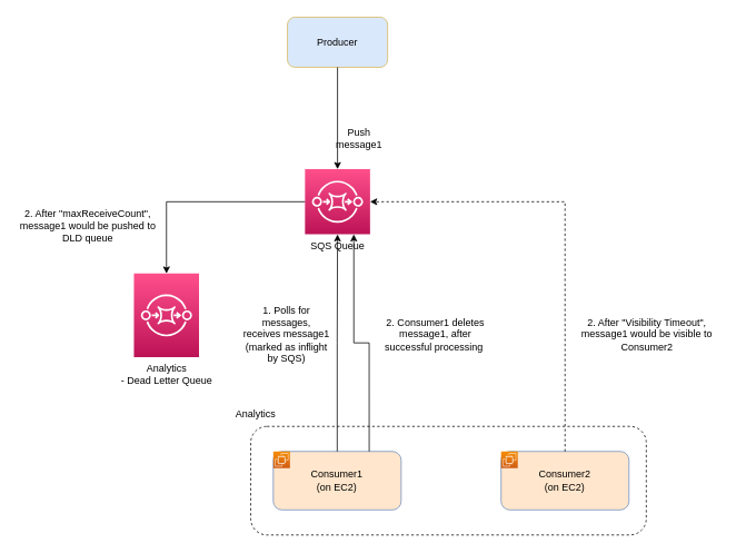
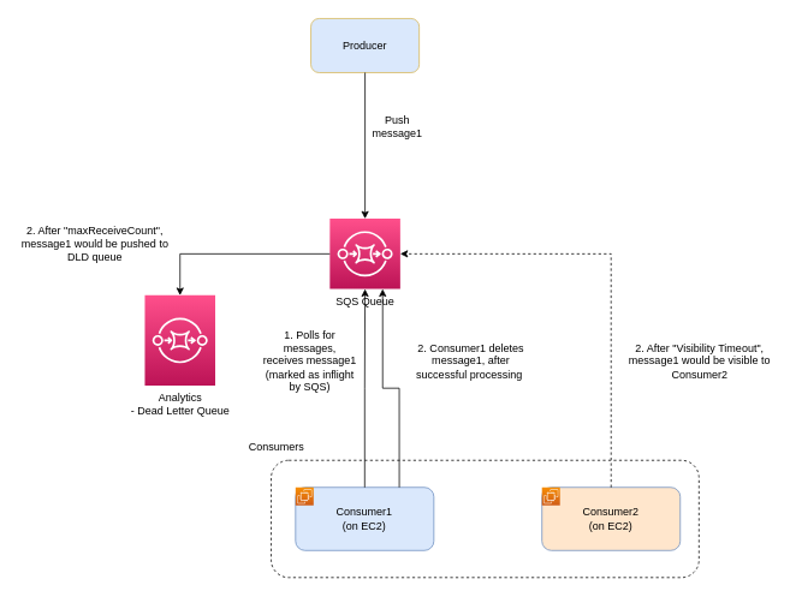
  <mxCell id="0" />
  <mxCell id="1" parent="0" />
  <mxCell id="2" value="" style="rounded=1;whiteSpace=wrap;html=1;dashed=1;" parent="1" vertex="1"><mxGeometry x="300" y="510" width="474" height="130" as="geometry" /></mxCell>
- <mxCell id="3" value="&lt;span style=&quot;color: rgb(0, 0, 0);&quot;&gt;SQS Queue&lt;/span&gt;" style="sketch=0;points=[[0,0,0],[0.25,0,0],[0.5,0,0],[0.75,0,0],[1,0,0],[0,1,0],[0.25,1,0],[0.5,1,0],[0.75,1,0],[1,1,0],[0,0.25,0],[0,0.5,0],[0,0.75,0],[1,0.25,0],[1,0.5,0],[1,0.75,0]];outlineConnect=0;fontColor=#232F3E;gradientColor=#FF4F8B;gradientDirection=north;fillColor=#BC1356;strokeColor=#ffffff;dashed=0;verticalLabelPosition=bottom;verticalAlign=top;align=center;html=1;fontSize=12;fontStyle=0;aspect=fixed;shape=mxgraph.aws4.resourceIcon;resIcon=mxgraph.aws4.sqs;" parent="1" vertex="1"><mxGeometry x="365" y="202" width="78" height="78" as="geometry" /></mxCell>
+ <mxCell id="3" value="&lt;span style=&quot;color: rgb(0, 0, 0);&quot;&gt;SQS Queue&lt;/span&gt;" style="sketch=0;points=[[0,0,0],[0.25,0,0],[0.5,0,0],[0.75,0,0],[1,0,0],[0,1,0],[0.25,1,0],[0.5,1,0],[0.75,1,0],[1,1,0],[0,0.25,0],[0,0.5,0],[0,0.75,0],[1,0.25,0],[1,0.5,0],[1,0.75,0]];outlineConnect=0;fontColor=#232F3E;gradientColor=#FF4F8B;gradientDirection=north;fillColor=#BC1356;strokeColor=#ffffff;dashed=0;verticalLabelPosition=bottom;verticalAlign=top;align=center;html=1;fontSize=12;fontStyle=0;aspect=fixed;shape=mxgraph.aws4.resourceIcon;resIcon=mxgraph.aws4.sqs;" parent="1" vertex="1"><mxGeometry x="365" y="242" width="78" height="78" as="geometry" /></mxCell>
  <mxCell id="4" value="Producer" style="rounded=1;whiteSpace=wrap;html=1;fillColor=#dae8fc;strokeColor=#d6b656;" parent="1" vertex="1"><mxGeometry x="344" y="20" width="120" height="60" as="geometry" /></mxCell>
  <mxCell id="5" value="" style="endArrow=classic;html=1;rounded=0;exitX=0.5;exitY=1;exitDx=0;exitDy=0;entryX=0.5;entryY=0;entryDx=0;entryDy=0;entryPerimeter=0;" parent="1" source="4" target="3" edge="1"><mxGeometry width="50" height="50" relative="1" as="geometry"><mxPoint x="380" y="255" as="sourcePoint" /><mxPoint x="430" y="205" as="targetPoint" /></mxGeometry></mxCell>
- <mxCell id="6" value="Push message1" style="text;html=1;strokeColor=none;fillColor=none;align=center;verticalAlign=middle;whiteSpace=wrap;rounded=0;" parent="1" vertex="1"><mxGeometry x="400" y="150" width="60" height="30" as="geometry" /></mxCell>
- <mxCell id="7" value="&lt;span style=&quot;&quot;&gt;Consumer1&lt;br&gt;(on EC2)&lt;/span&gt;" style="rounded=1;whiteSpace=wrap;html=1;fillColor=#ffe6cc;strokeColor=#6c8ebf;" parent="1" vertex="1"><mxGeometry x="327" y="540" width="153.25" height="70" as="geometry" /></mxCell>
+ <mxCell id="6" value="Push message1" style="text;html=1;strokeColor=none;fillColor=none;align=center;verticalAlign=middle;whiteSpace=wrap;rounded=0;" parent="1" vertex="1"><mxGeometry x="410" y="125" width="60" height="30" as="geometry" /></mxCell>
+ <mxCell id="7" value="&lt;span style=&quot;&quot;&gt;Consumer1&lt;br&gt;(on EC2)&lt;/span&gt;" style="rounded=1;whiteSpace=wrap;html=1;fillColor=#dae8fc;strokeColor=#6c8ebf;" parent="1" vertex="1"><mxGeometry x="327" y="540" width="153.25" height="70" as="geometry" /></mxCell>
  <mxCell id="8" value="" style="sketch=0;points=[[0,0,0],[0.25,0,0],[0.5,0,0],[0.75,0,0],[1,0,0],[0,1,0],[0.25,1,0],[0.5,1,0],[0.75,1,0],[1,1,0],[0,0.25,0],[0,0.5,0],[0,0.75,0],[1,0.25,0],[1,0.5,0],[1,0.75,0]];outlineConnect=0;fontColor=#232F3E;gradientColor=#F78E04;gradientDirection=north;fillColor=#D05C17;strokeColor=#ffffff;dashed=0;verticalLabelPosition=bottom;verticalAlign=top;align=center;html=1;fontSize=12;fontStyle=0;aspect=fixed;shape=mxgraph.aws4.resourceIcon;resIcon=mxgraph.aws4.ec2;" parent="1" vertex="1"><mxGeometry x="327" y="540" width="20" height="20" as="geometry" /></mxCell>
  <mxCell id="9" value="" style="endArrow=classic;html=1;rounded=0;exitX=0.5;exitY=0;exitDx=0;exitDy=0;entryX=0.5;entryY=1;entryDx=0;entryDy=0;entryPerimeter=0;edgeStyle=orthogonalEdgeStyle;" parent="1" source="7" target="3" edge="1"><mxGeometry width="50" height="50" relative="1" as="geometry"><mxPoint x="380" y="515" as="sourcePoint" /><mxPoint x="430" y="465" as="targetPoint" /></mxGeometry></mxCell>
  <mxCell id="10" value="1. Polls for messages, receives message1 &lt;br&gt;(marked as inflight by SQS)" style="text;html=1;strokeColor=none;fillColor=none;align=center;verticalAlign=middle;whiteSpace=wrap;rounded=0;" parent="1" vertex="1"><mxGeometry x="290" y="385" width="106" height="30" as="geometry" /></mxCell>
  <mxCell id="11" value="2. Consumer1 deletes message1, after &lt;br&gt;successful processing&amp;nbsp;" style="text;html=1;strokeColor=none;fillColor=none;align=center;verticalAlign=middle;whiteSpace=wrap;rounded=0;" parent="1" vertex="1"><mxGeometry x="443" y="385" width="157" height="30" as="geometry" /></mxCell>
  <mxCell id="12" value="" style="endArrow=classic;html=1;rounded=0;exitX=0.75;exitY=0;exitDx=0;exitDy=0;entryX=0.75;entryY=1;entryDx=0;entryDy=0;entryPerimeter=0;edgeStyle=orthogonalEdgeStyle;" parent="1" source="7" target="3" edge="1"><mxGeometry width="50" height="50" relative="1" as="geometry"><mxPoint x="380" y="445" as="sourcePoint" /><mxPoint x="430" y="395" as="targetPoint" /></mxGeometry></mxCell>
  <mxCell id="13" value="&lt;span style=&quot;&quot;&gt;Consumer2&lt;br&gt;(on EC2)&lt;/span&gt;" style="rounded=1;whiteSpace=wrap;html=1;fillColor=#ffe6cc;strokeColor=#6c8ebf;" parent="1" vertex="1"><mxGeometry x="600" y="540" width="153.25" height="70" as="geometry" /></mxCell>
  <mxCell id="14" value="" style="sketch=0;points=[[0,0,0],[0.25,0,0],[0.5,0,0],[0.75,0,0],[1,0,0],[0,1,0],[0.25,1,0],[0.5,1,0],[0.75,1,0],[1,1,0],[0,0.25,0],[0,0.5,0],[0,0.75,0],[1,0.25,0],[1,0.5,0],[1,0.75,0]];outlineConnect=0;fontColor=#232F3E;gradientColor=#F78E04;gradientDirection=north;fillColor=#D05C17;strokeColor=#ffffff;dashed=0;verticalLabelPosition=bottom;verticalAlign=top;align=center;html=1;fontSize=12;fontStyle=0;aspect=fixed;shape=mxgraph.aws4.resourceIcon;resIcon=mxgraph.aws4.ec2;" parent="1" vertex="1"><mxGeometry x="600" y="540" width="20" height="20" as="geometry" /></mxCell>
  <mxCell id="15" value="2. After &quot;maxReceiveCount&quot;, message1 would be pushed to DLD queue" style="text;html=1;strokeColor=none;fillColor=none;align=center;verticalAlign=middle;whiteSpace=wrap;rounded=0;" parent="1" vertex="1"><mxGeometry x="20" y="255" width="170" height="30" as="geometry" /></mxCell>
  <mxCell id="16" value="&lt;span style=&quot;color: rgb(0, 0, 0);&quot;&gt;Analytics &lt;br&gt;- Dead Letter Queue&lt;/span&gt;" style="sketch=0;points=[[0,0,0],[0.25,0,0],[0.5,0,0],[0.75,0,0],[1,0,0],[0,1,0],[0.25,1,0],[0.5,1,0],[0.75,1,0],[1,1,0],[0,0.25,0],[0,0.5,0],[0,0.75,0],[1,0.25,0],[1,0.5,0],[1,0.75,0]];outlineConnect=0;fontColor=#232F3E;gradientColor=#FF4F8B;gradientDirection=north;fillColor=#BC1356;strokeColor=#ffffff;dashed=0;verticalLabelPosition=bottom;verticalAlign=top;align=center;html=1;fontSize=12;fontStyle=0;aspect=fixed;shape=mxgraph.aws4.resourceIcon;resIcon=mxgraph.aws4.sqs;" parent="1" vertex="1"><mxGeometry x="160" y="327" width="78" height="100" as="geometry" /></mxCell>
  <mxCell id="17" value="" style="endArrow=classic;html=1;rounded=0;exitX=0;exitY=0.5;exitDx=0;exitDy=0;exitPerimeter=0;entryX=0.5;entryY=0;entryDx=0;entryDy=0;entryPerimeter=0;edgeStyle=orthogonalEdgeStyle;" parent="1" source="3" target="16" edge="1"><mxGeometry width="50" height="50" relative="1" as="geometry"><mxPoint x="380" y="455" as="sourcePoint" /><mxPoint x="430" y="405" as="targetPoint" /></mxGeometry></mxCell>
  <mxCell id="18" value="" style="endArrow=classic;html=1;rounded=0;exitX=0.5;exitY=0;exitDx=0;exitDy=0;entryX=1;entryY=0.5;entryDx=0;entryDy=0;entryPerimeter=0;edgeStyle=orthogonalEdgeStyle;dashed=1;" parent="1" source="13" target="3" edge="1"><mxGeometry width="50" height="50" relative="1" as="geometry"><mxPoint x="380" y="305" as="sourcePoint" /><mxPoint x="430" y="255" as="targetPoint" /></mxGeometry></mxCell>
  <mxCell id="19" value="2. After &quot;Visibility Timeout&quot;, message1 would be visible to Consumer2" style="text;html=1;strokeColor=none;fillColor=none;align=center;verticalAlign=middle;whiteSpace=wrap;rounded=0;" parent="1" vertex="1"><mxGeometry x="690" y="385" width="170" height="30" as="geometry" /></mxCell>
- <mxCell id="20" value="Analytics" style="text;html=1;strokeColor=none;fillColor=none;align=center;verticalAlign=middle;whiteSpace=wrap;rounded=0;dashed=1;" parent="1" vertex="1"><mxGeometry x="276" y="480" width="60" height="30" as="geometry" /></mxCell>
+ <mxCell id="20" value="Consumers" style="text;html=1;strokeColor=none;fillColor=none;align=center;verticalAlign=middle;whiteSpace=wrap;rounded=0;dashed=1;" parent="1" vertex="1"><mxGeometry x="276" y="480" width="60" height="30" as="geometry" /></mxCell>
